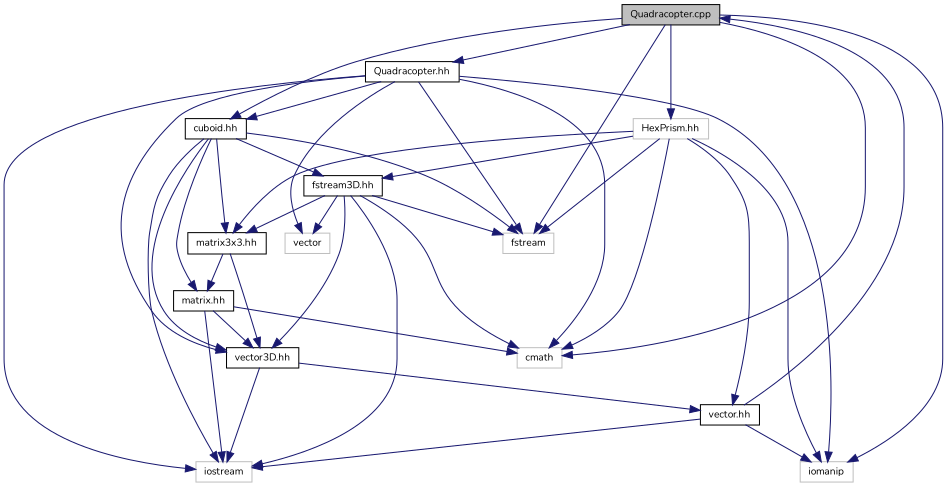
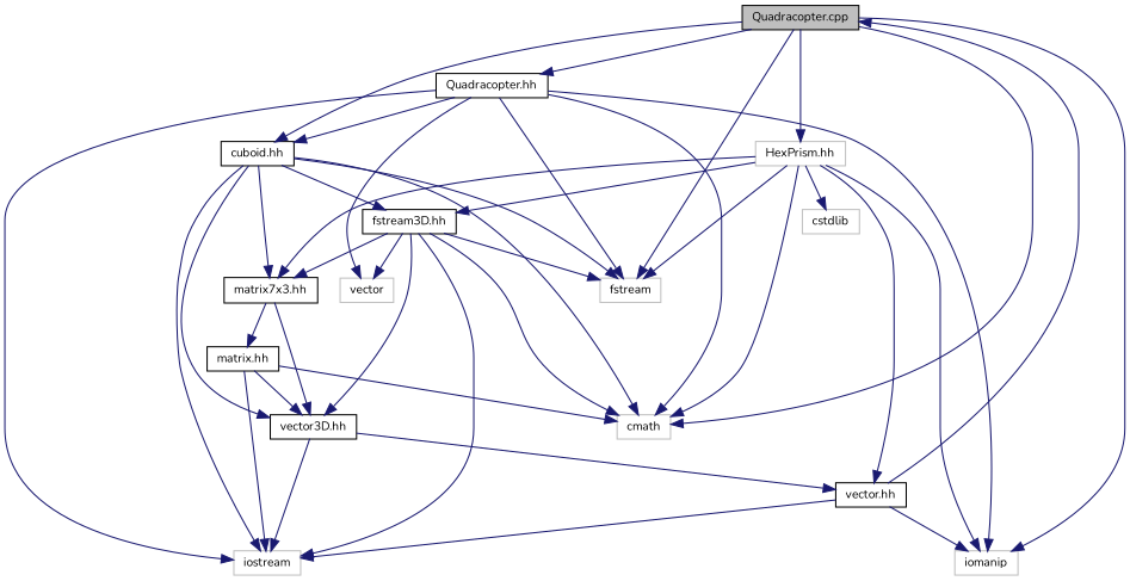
  digraph {
    fontname=Nunito
    node [color=black fillcolor=white fontname=Nunito fontsize=10 shape=record style=filled]
    edge [color=midnightblue fontname=Nunito fontsize=10 labelfontname=Helvetica labelfontsize=10 style=solid]
    n1 [fillcolor=grey75 fontcolor=black height=0.2 label="Quadracopter.cpp" width=0.4]
    n2 [height=0.2 label="Quadracopter.hh" width=0.4]
    n3 [color=grey75 height=0.2 label=fstream width=0.4]
    n4 [color=grey75 height=0.2 label=iomanip width=0.4]
    n5 [color=grey75 height=0.2 label=cmath width=0.4]
    n6 [height=0.2 label="cuboid.hh" width=0.4]
    n7 [color=grey75 height=0.2 label="HexPrism.hh" width=0.4]
    n8 [color=grey75 height=0.2 label=iostream width=0.4]
    n9 [height=0.2 label="vector3D.hh" width=0.4]
    n10 [color=grey75 height=0.2 label=vector width=0.4]
    n11 [height=0.2 label="vector.hh" width=0.4]
-   n12 [height=0.2 label="matrix3x3.hh" width=0.4]
+   n12 [height=0.2 label="matrix7x3.hh" width=0.4]
    n13 [height=0.2 label="fstream3D.hh" width=0.4]
+   n14 [color=grey75 height=0.2 label=cstdlib width=0.4]
    n15 [height=0.2 label="matrix.hh" width=0.4]
    n1 -> n2
    n1 -> n3
    n1 -> n4
    n1 -> n5
    n1 -> n6
    n1 -> n7
    n2 -> n3
    n2 -> n4
    n2 -> n5
    n2 -> n6
    n2 -> n8
-   n2 -> n9
    n2 -> n10
    n6 -> n3
-   n6 -> n15
+   n6 -> n5
    n6 -> n8
    n6 -> n9
    n6 -> n12
    n6 -> n13
    n7 -> n3
    n7 -> n4
    n7 -> n5
    n7 -> n11
    n7 -> n12
    n7 -> n13
+   n7 -> n14
    n9 -> n8
    n9 -> n11
    n11 -> n1
    n11 -> n4
    n11 -> n8
    n12 -> n9
    n12 -> n15
    n13 -> n3
    n13 -> n5
    n13 -> n8
    n13 -> n9
    n13 -> n10
    n13 -> n12
    n15 -> n5
    n15 -> n8
    n15 -> n9
  }
